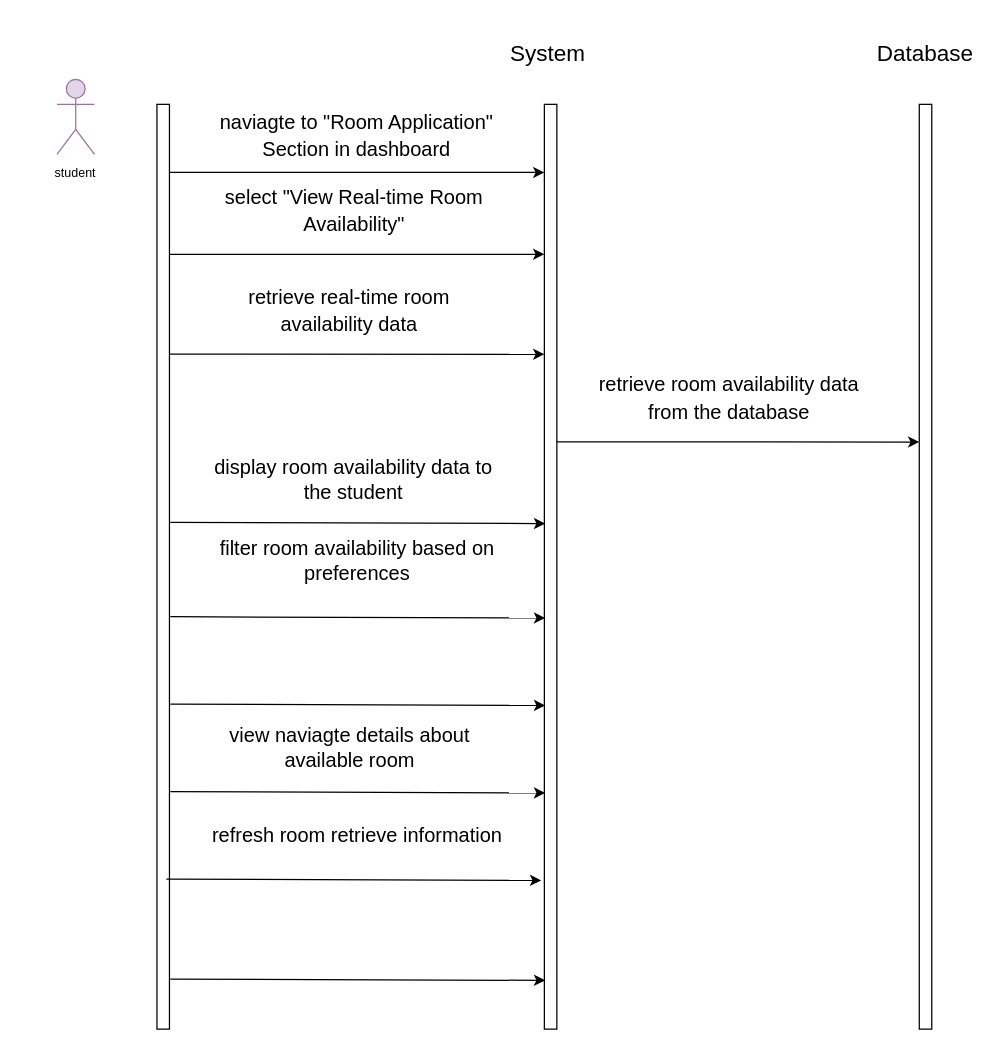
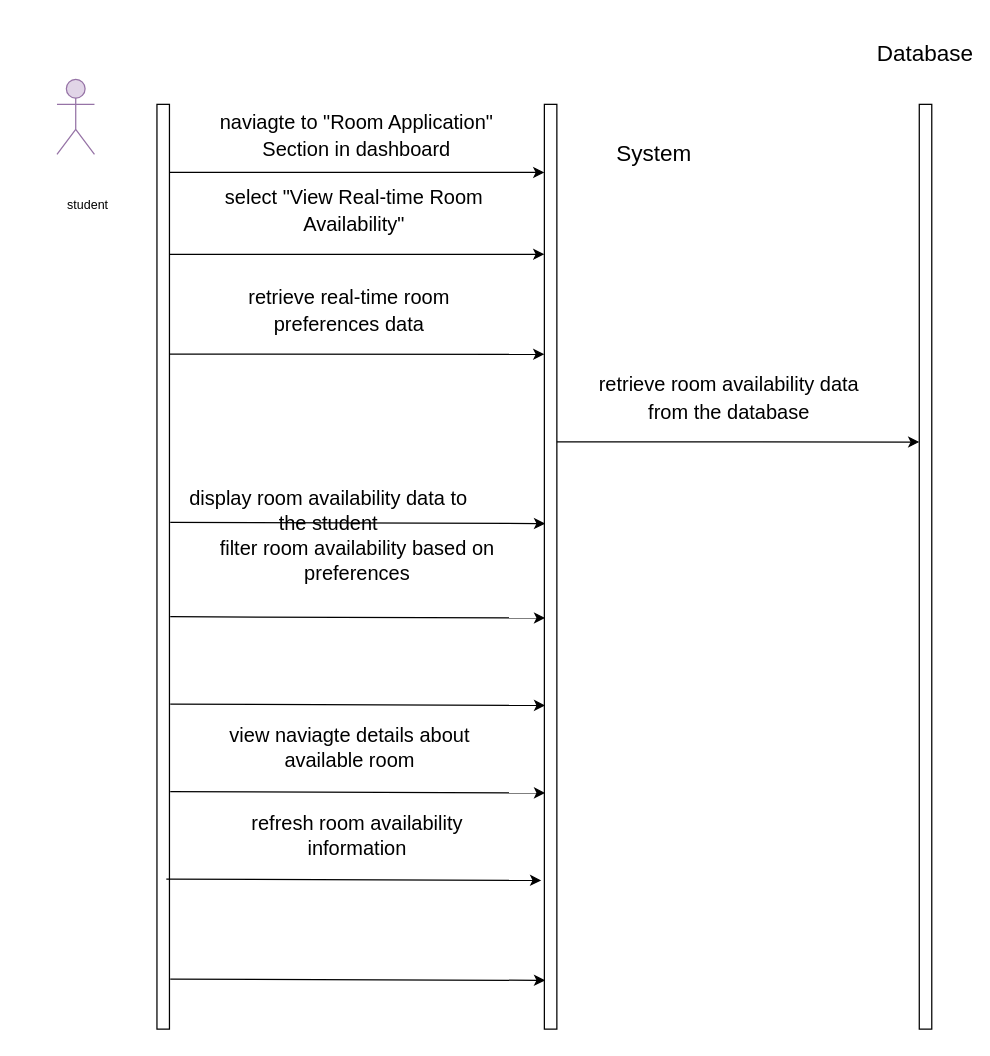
  <mxCell id="0" />
  <mxCell id="1" parent="0" />
  <mxCell id="2" value="" style="rounded=0;whiteSpace=wrap;html=1;" parent="1" vertex="1"><mxGeometry x="125" y="83" width="10" height="740" as="geometry" /></mxCell>
  <mxCell id="3" value="" style="shape=umlActor;verticalLabelPosition=bottom;verticalAlign=top;html=1;outlineConnect=0;fontSize=10;fillColor=#e1d5e7;strokeColor=#9673a6;" parent="1" vertex="1"><mxGeometry x="45" y="63" width="30" height="60" as="geometry" /></mxCell>
- <mxCell id="4" value="student" style="text;html=1;align=center;verticalAlign=middle;whiteSpace=wrap;rounded=0;fontSize=10;" parent="1" vertex="1"><mxGeometry x="20" y="123" width="80" height="30" as="geometry" /></mxCell>
+ <mxCell id="4" value="student" style="text;html=1;align=center;verticalAlign=middle;whiteSpace=wrap;rounded=0;fontSize=10;" parent="1" vertex="1"><mxGeometry x="30" y="148" width="80" height="30" as="geometry" /></mxCell>
  <mxCell id="5" value="" style="rounded=0;whiteSpace=wrap;html=1;" parent="1" vertex="1"><mxGeometry x="435" y="83" width="10" height="740" as="geometry" /></mxCell>
  <mxCell id="6" value="" style="rounded=0;whiteSpace=wrap;html=1;" parent="1" vertex="1"><mxGeometry x="735" y="83" width="10" height="740" as="geometry" /></mxCell>
- <mxCell id="7" value="&lt;font style=&quot;font-size: 18px;&quot;&gt;System&amp;nbsp;&lt;/font&gt;" style="text;html=1;strokeColor=none;fillColor=none;align=center;verticalAlign=middle;whiteSpace=wrap;rounded=0;fontSize=10;" parent="1" vertex="1"><mxGeometry x="397.5" y="20.5" width="85" height="45" as="geometry" /></mxCell>
+ <mxCell id="7" value="&lt;font style=&quot;font-size: 18px;&quot;&gt;System&amp;nbsp;&lt;/font&gt;" style="text;html=1;strokeColor=none;fillColor=none;align=center;verticalAlign=middle;whiteSpace=wrap;rounded=0;fontSize=10;" parent="1" vertex="1"><mxGeometry x="482.5" y="100.5" width="85" height="45" as="geometry" /></mxCell>
  <mxCell id="8" value="Database" style="text;html=1;strokeColor=none;fillColor=none;align=center;verticalAlign=middle;whiteSpace=wrap;rounded=0;fontSize=18;" parent="1" vertex="1"><mxGeometry x="710" y="28" width="60" height="30" as="geometry" /></mxCell>
  <mxCell id="9" value="&lt;span style=&quot;font-size: 16px;&quot;&gt;naviagte to &quot;Room Application&quot; Section in dashboard&lt;/span&gt;" style="text;html=1;strokeColor=none;fillColor=none;align=center;verticalAlign=middle;whiteSpace=wrap;rounded=0;fontSize=18;" parent="1" vertex="1"><mxGeometry x="166.25" y="93" width="237.5" height="30" as="geometry" /></mxCell>
  <mxCell id="10" value="" style="endArrow=classic;html=1;fontSize=18;" parent="1" edge="1"><mxGeometry width="50" height="50" relative="1" as="geometry"><mxPoint x="135" y="203" as="sourcePoint" /><mxPoint x="435" y="203" as="targetPoint" /></mxGeometry></mxCell>
  <mxCell id="11" value="&lt;span style=&quot;font-size: 16px;&quot;&gt;select &quot;View Real-time Room Availability&quot;&lt;/span&gt;" style="text;html=1;strokeColor=none;fillColor=none;align=center;verticalAlign=middle;whiteSpace=wrap;rounded=0;fontSize=18;" parent="1" vertex="1"><mxGeometry x="177.5" y="153" width="210" height="30" as="geometry" /></mxCell>
- <mxCell id="12" value="&lt;span style=&quot;font-size: 16px;&quot;&gt;retrieve real-time room availability data&lt;/span&gt;" style="text;html=1;strokeColor=none;fillColor=none;align=center;verticalAlign=middle;whiteSpace=wrap;rounded=0;fontSize=18;" parent="1" vertex="1"><mxGeometry x="171.25" y="233" width="216.25" height="30" as="geometry" /></mxCell>
- <mxCell id="13" value="display room availability data to the student" style="text;html=1;align=center;verticalAlign=middle;whiteSpace=wrap;rounded=0;fontSize=16;" parent="1" vertex="1"><mxGeometry x="161.25" y="368" width="242.5" height="30" as="geometry" /></mxCell>
+ <mxCell id="12" value="&lt;span style=&quot;font-size: 16px;&quot;&gt;retrieve real-time room preferences data&lt;/span&gt;" style="text;html=1;strokeColor=none;fillColor=none;align=center;verticalAlign=middle;whiteSpace=wrap;rounded=0;fontSize=18;" parent="1" vertex="1"><mxGeometry x="171.25" y="233" width="216.25" height="30" as="geometry" /></mxCell>
+ <mxCell id="13" value="display room availability data to the student" style="text;html=1;align=center;verticalAlign=middle;whiteSpace=wrap;rounded=0;fontSize=16;" parent="1" vertex="1"><mxGeometry x="141.25" y="393" width="242.5" height="30" as="geometry" /></mxCell>
  <mxCell id="14" value="&lt;span style=&quot;font-size: 16px;&quot;&gt;retrieve room availability data from the database&lt;/span&gt;" style="text;html=1;strokeColor=none;fillColor=none;align=center;verticalAlign=middle;whiteSpace=wrap;rounded=0;fontSize=18;" parent="1" vertex="1"><mxGeometry x="475" y="303" width="216.25" height="30" as="geometry" /></mxCell>
  <mxCell id="15" value="" style="endArrow=classic;html=1;fontSize=18;" parent="1" edge="1"><mxGeometry width="50" height="50" relative="1" as="geometry"><mxPoint x="135" y="137.5" as="sourcePoint" /><mxPoint x="435" y="137.5" as="targetPoint" /></mxGeometry></mxCell>
  <mxCell id="16" value="filter room availability based on preferences" style="text;html=1;align=center;verticalAlign=middle;whiteSpace=wrap;rounded=0;fontSize=16;" parent="1" vertex="1"><mxGeometry x="164.38" y="433" width="242.5" height="30" as="geometry" /></mxCell>
  <mxCell id="17" value="view naviagte details about available room" style="text;html=1;strokeColor=none;fillColor=none;align=center;verticalAlign=middle;whiteSpace=wrap;rounded=0;fontSize=16;" parent="1" vertex="1"><mxGeometry x="158.13" y="583" width="242.5" height="30" as="geometry" /></mxCell>
  <mxCell id="18" value="" style="endArrow=classic;html=1;fontSize=18;exitX=1;exitY=0.27;exitDx=0;exitDy=0;exitPerimeter=0;" parent="1" source="2" edge="1"><mxGeometry width="50" height="50" relative="1" as="geometry"><mxPoint x="145" y="283" as="sourcePoint" /><mxPoint x="435" y="283" as="targetPoint" /></mxGeometry></mxCell>
  <mxCell id="19" value="" style="endArrow=classic;html=1;fontSize=18;exitX=1;exitY=0.678;exitDx=0;exitDy=0;exitPerimeter=0;" parent="1" edge="1"><mxGeometry width="50" height="50" relative="1" as="geometry"><mxPoint x="135.63" y="563" as="sourcePoint" /><mxPoint x="435.63" y="563.98" as="targetPoint" /></mxGeometry></mxCell>
  <mxCell id="20" value="" style="endArrow=classic;html=1;fontSize=18;exitX=1;exitY=0.678;exitDx=0;exitDy=0;exitPerimeter=0;" parent="1" edge="1"><mxGeometry width="50" height="50" relative="1" as="geometry"><mxPoint x="135.63" y="417.5" as="sourcePoint" /><mxPoint x="435.63" y="418.48" as="targetPoint" /></mxGeometry></mxCell>
  <mxCell id="21" value="" style="endArrow=classic;html=1;fontSize=18;exitX=1;exitY=0.678;exitDx=0;exitDy=0;exitPerimeter=0;" parent="1" edge="1"><mxGeometry width="50" height="50" relative="1" as="geometry"><mxPoint x="135.63" y="493" as="sourcePoint" /><mxPoint x="435.63" y="493.98" as="targetPoint" /></mxGeometry></mxCell>
- <mxCell id="22" value="refresh room retrieve information" style="text;html=1;strokeColor=none;fillColor=none;align=center;verticalAlign=middle;whiteSpace=wrap;rounded=0;fontSize=16;" parent="1" vertex="1"><mxGeometry x="163.75" y="653" width="242.5" height="30" as="geometry" /></mxCell>
+ <mxCell id="22" value="refresh room availability information" style="text;html=1;strokeColor=none;fillColor=none;align=center;verticalAlign=middle;whiteSpace=wrap;rounded=0;fontSize=16;" parent="1" vertex="1"><mxGeometry x="163.75" y="653" width="242.5" height="30" as="geometry" /></mxCell>
  <mxCell id="23" value="" style="endArrow=classic;html=1;fontSize=18;exitX=1;exitY=0.678;exitDx=0;exitDy=0;exitPerimeter=0;" parent="1" edge="1"><mxGeometry width="50" height="50" relative="1" as="geometry"><mxPoint x="135.63" y="633" as="sourcePoint" /><mxPoint x="435.63" y="633.98" as="targetPoint" /></mxGeometry></mxCell>
  <mxCell id="24" value="" style="endArrow=classic;html=1;fontSize=18;exitX=1;exitY=0.678;exitDx=0;exitDy=0;exitPerimeter=0;" parent="1" edge="1"><mxGeometry width="50" height="50" relative="1" as="geometry"><mxPoint x="132.5" y="703" as="sourcePoint" /><mxPoint x="432.5" y="703.98" as="targetPoint" /></mxGeometry></mxCell>
  <mxCell id="25" value="" style="endArrow=classic;html=1;fontSize=18;exitX=1;exitY=0.678;exitDx=0;exitDy=0;exitPerimeter=0;" parent="1" edge="1"><mxGeometry width="50" height="50" relative="1" as="geometry"><mxPoint x="135.63" y="783" as="sourcePoint" /><mxPoint x="435.63" y="783.98" as="targetPoint" /></mxGeometry></mxCell>
  <mxCell id="26" value="" style="endArrow=classic;html=1;fontSize=18;" parent="1" edge="1"><mxGeometry width="50" height="50" relative="1" as="geometry"><mxPoint x="445" y="353" as="sourcePoint" /><mxPoint x="735" y="353.2" as="targetPoint" /></mxGeometry></mxCell>
